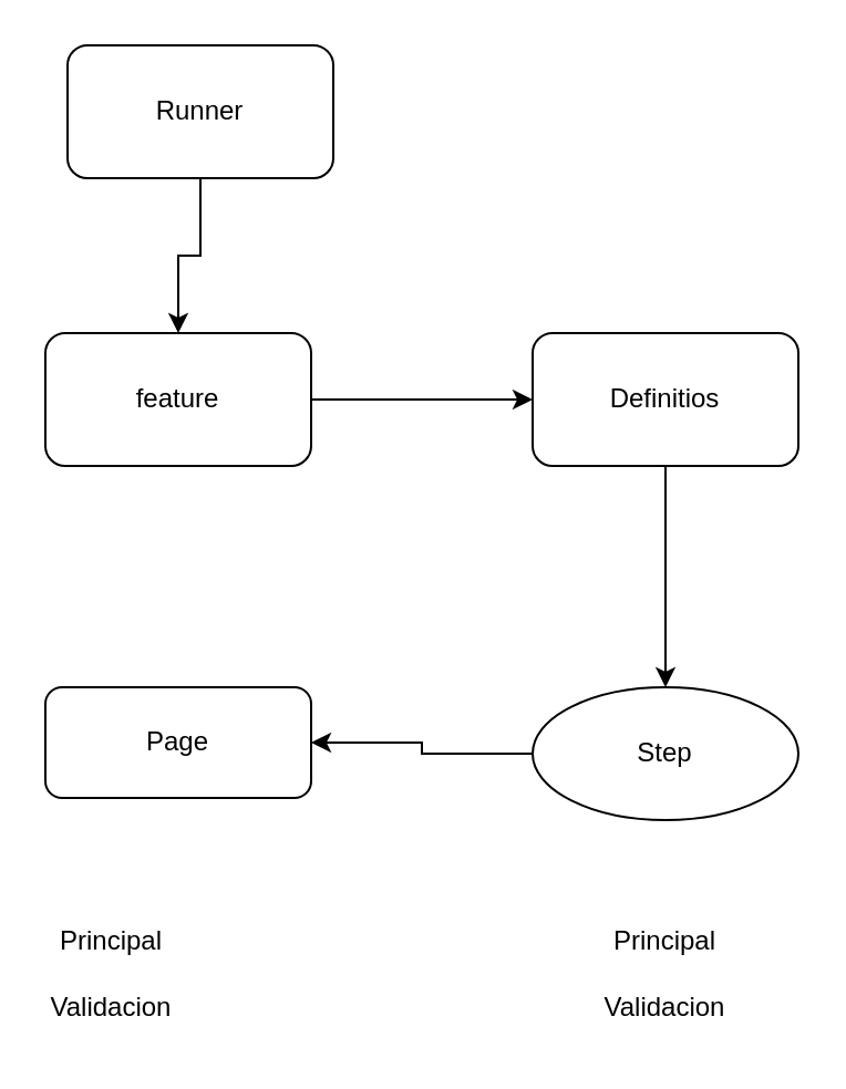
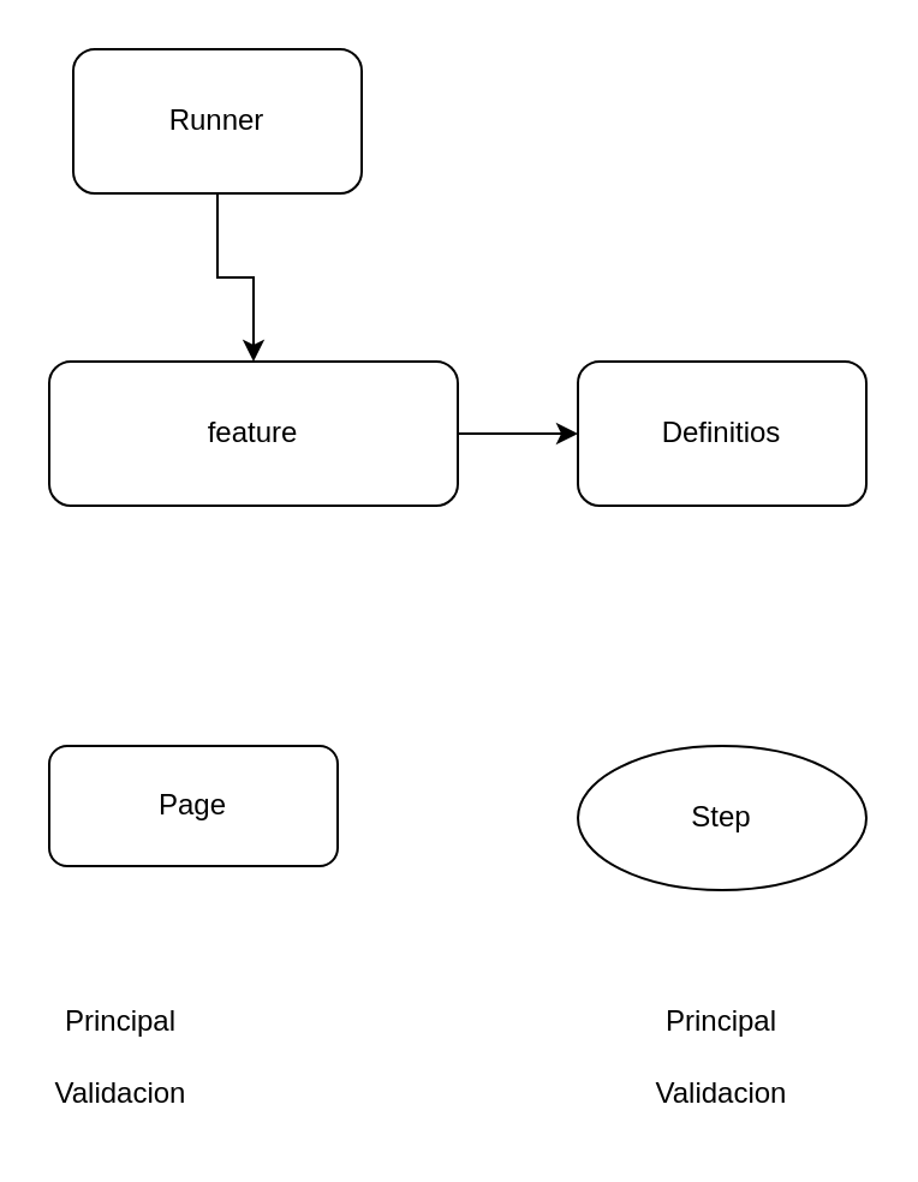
  <mxCell id="0" />
  <mxCell id="1" parent="0" />
  <mxCell id="2" style="edgeStyle=orthogonalEdgeStyle;rounded=0;orthogonalLoop=1;jettySize=auto;html=1;entryX=0.5;entryY=0;entryDx=0;entryDy=0;" edge="1" parent="1" source="3" target="5"><mxGeometry relative="1" as="geometry" /></mxCell>
  <mxCell id="3" value="Runner" style="rounded=1;whiteSpace=wrap;html=1;" vertex="1" parent="1"><mxGeometry x="30" y="20" width="120" height="60" as="geometry" /></mxCell>
  <mxCell id="4" style="edgeStyle=orthogonalEdgeStyle;rounded=0;orthogonalLoop=1;jettySize=auto;html=1;" edge="1" parent="1" source="5" target="7"><mxGeometry relative="1" as="geometry" /></mxCell>
- <mxCell id="5" value="feature" style="rounded=1;whiteSpace=wrap;html=1;" vertex="1" parent="1"><mxGeometry x="20" y="150" width="120" height="60" as="geometry" /></mxCell>
- <mxCell id="6" value="" style="edgeStyle=orthogonalEdgeStyle;rounded=0;orthogonalLoop=1;jettySize=auto;html=1;" edge="1" parent="1" source="7" target="9"><mxGeometry relative="1" as="geometry" /></mxCell>
+ <mxCell id="5" value="feature" style="rounded=1;whiteSpace=wrap;html=1;" vertex="1" parent="1"><mxGeometry x="20" y="150" width="170" height="60" as="geometry" /></mxCell>
  <mxCell id="7" value="Definitios" style="rounded=1;whiteSpace=wrap;html=1;" vertex="1" parent="1"><mxGeometry x="240" y="150" width="120" height="60" as="geometry" /></mxCell>
- <mxCell id="8" value="" style="edgeStyle=orthogonalEdgeStyle;rounded=0;orthogonalLoop=1;jettySize=auto;html=1;" edge="1" parent="1" source="9" target="10"><mxGeometry relative="1" as="geometry" /></mxCell>
  <mxCell id="9" value="Step" style="ellipse;whiteSpace=wrap;html=1;" vertex="1" parent="1"><mxGeometry x="240" y="310" width="120" height="60" as="geometry" /></mxCell>
  <mxCell id="10" value="Page" style="whiteSpace=wrap;html=1;rounded=1;" vertex="1" parent="1"><mxGeometry x="20" y="310" width="120" height="50" as="geometry" /></mxCell>
  <mxCell id="11" value="Principal" style="text;html=1;align=center;verticalAlign=middle;whiteSpace=wrap;rounded=0;" vertex="1" parent="1"><mxGeometry x="20" y="410" width="60" height="30" as="geometry" /></mxCell>
  <mxCell id="12" value="Validacion" style="text;html=1;align=center;verticalAlign=middle;whiteSpace=wrap;rounded=0;" vertex="1" parent="1"><mxGeometry x="20" y="440" width="60" height="30" as="geometry" /></mxCell>
  <mxCell id="13" value="Principal" style="text;html=1;align=center;verticalAlign=middle;whiteSpace=wrap;rounded=0;" vertex="1" parent="1"><mxGeometry x="270" y="410" width="60" height="30" as="geometry" /></mxCell>
  <mxCell id="14" value="Validacion" style="text;html=1;align=center;verticalAlign=middle;whiteSpace=wrap;rounded=0;" vertex="1" parent="1"><mxGeometry x="270" y="440" width="60" height="30" as="geometry" /></mxCell>
